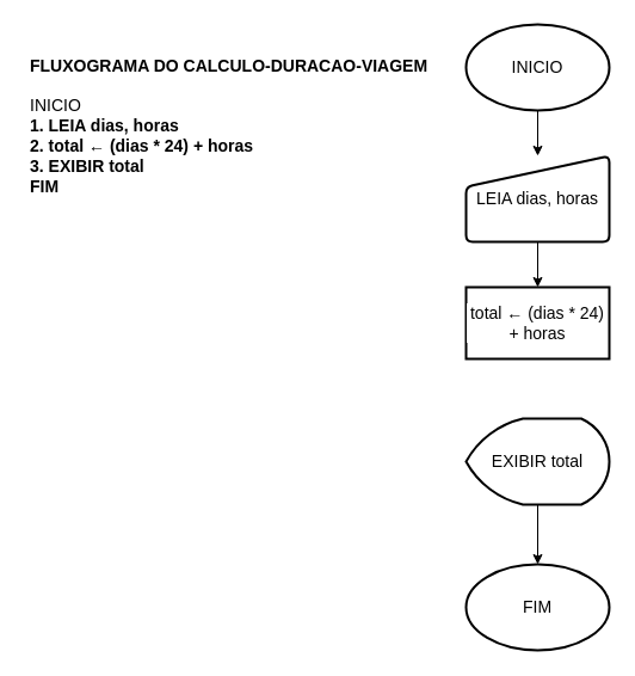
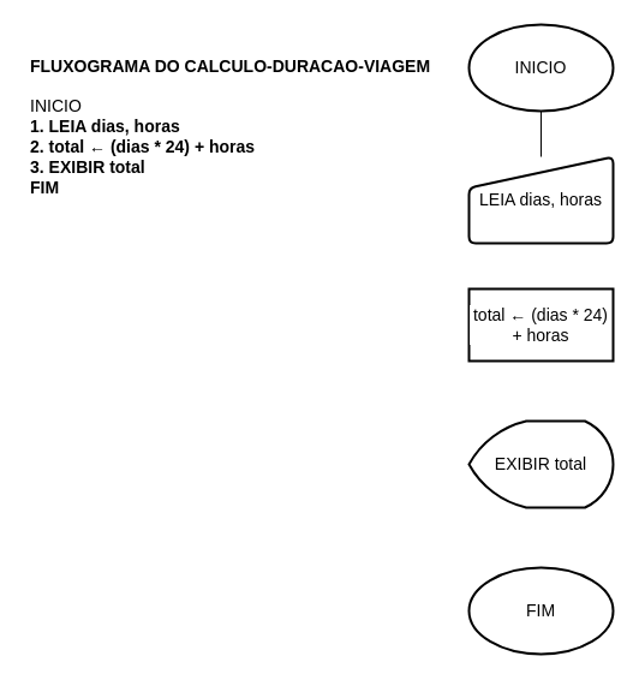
  <mxCell id="0" />
  <mxCell id="1" parent="0" />
  <mxCell id="2" value="&lt;br&gt;FLUXOGRAMA DO CALCULO-DURACAO-VIAGEM&lt;br&gt;&lt;span style=&quot;font-weight: normal;&quot;&gt;&lt;br&gt;INICIO&lt;br&gt;&lt;/span&gt;1. LEIA dias, horas&lt;br&gt;2. total ← (dias * 24) + horas&lt;br&gt;3. EXIBIR total&lt;br&gt;FIM" style="text;html=1;strokeColor=none;fillColor=none;spacing=5;spacingTop=-20;whiteSpace=wrap;overflow=hidden;rounded=0;fontSize=14;fontStyle=1" vertex="1" parent="1"><mxGeometry x="20" y="40" width="350" height="140" as="geometry" /></mxCell>
  <mxCell id="3" value="" style="group" vertex="1" connectable="0" parent="1"><mxGeometry x="390" y="20" width="120" height="524" as="geometry" /></mxCell>
  <mxCell id="4" value="INICIO" style="strokeWidth=2;html=1;shape=mxgraph.flowchart.start_1;whiteSpace=wrap;aspect=fixed;fontSize=14;" vertex="1" parent="3"><mxGeometry width="120" height="72" as="geometry" /></mxCell>
  <mxCell id="5" value="LEIA dias, horas" style="html=1;strokeWidth=2;shape=manualInput;whiteSpace=wrap;rounded=1;size=26;arcSize=11;fontSize=14;verticalAlign=middle;labelPosition=center;verticalLabelPosition=middle;align=center;labelBackgroundColor=default;aspect=fixed;" vertex="1" parent="3"><mxGeometry y="110" width="120" height="72" as="geometry" /></mxCell>
- <mxCell id="6" value="" style="edgeStyle=orthogonalEdgeStyle;rounded=0;orthogonalLoop=1;jettySize=auto;html=1;" edge="1" parent="3" source="4" target="5"><mxGeometry relative="1" as="geometry"><mxPoint x="60" y="140" as="targetPoint" /></mxGeometry></mxCell>
+ <mxCell id="6" value="" style="edgeStyle=orthogonalEdgeStyle;rounded=0;orthogonalLoop=1;jettySize=auto;html=1;endArrow=none;" edge="1" parent="3" source="4" target="5"><mxGeometry relative="1" as="geometry"><mxPoint x="60" y="140" as="targetPoint" /></mxGeometry></mxCell>
  <mxCell id="7" value="total ← (dias * 24) + horas" style="whiteSpace=wrap;html=1;strokeWidth=2;arcSize=11;labelBackgroundColor=default;fontSize=14;aspect=fixed;rounded=0;" vertex="1" parent="3"><mxGeometry y="220" width="120" height="60" as="geometry" /></mxCell>
- <mxCell id="8" value="" style="edgeStyle=orthogonalEdgeStyle;rounded=0;orthogonalLoop=1;jettySize=auto;html=1;fontSize=12;" edge="1" parent="3" source="5" target="7"><mxGeometry relative="1" as="geometry" /></mxCell>
  <mxCell id="9" value="EXIBIR total" style="strokeWidth=2;html=1;shape=mxgraph.flowchart.display;whiteSpace=wrap;labelBackgroundColor=default;fontSize=14;aspect=fixed;" vertex="1" parent="3"><mxGeometry y="330" width="120" height="72" as="geometry" /></mxCell>
  <mxCell id="10" value="FIM" style="strokeWidth=2;html=1;shape=mxgraph.flowchart.start_1;whiteSpace=wrap;labelBackgroundColor=default;fontSize=14;aspect=fixed;" vertex="1" parent="3"><mxGeometry y="452" width="120" height="72" as="geometry" /></mxCell>
- <mxCell id="11" value="" style="edgeStyle=orthogonalEdgeStyle;rounded=0;orthogonalLoop=1;jettySize=auto;html=1;fontSize=14;" edge="1" parent="3" source="9" target="10"><mxGeometry relative="1" as="geometry"><mxPoint x="60" y="482" as="targetPoint" /></mxGeometry></mxCell>
